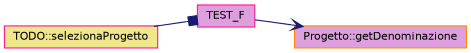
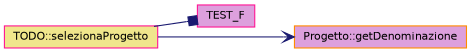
  digraph {
    rankdir=LR
    node [color=deeppink fillcolor=plum fontname=Helvetica fontsize=10 shape=record style=filled]
    edge [color=midnightblue fontname=Helvetica fontsize=10 labelfontname=Helvetica labelfontsize=10 style=solid]
    n1 [fontcolor=black height=0.2 label=TEST_F width=0.4]
    n2 [color=darkorange height=0.2 label="Progetto::getDenominazione" width=0.4]
    n3 [fillcolor=khaki height=0.2 label="TODO::selezionaProgetto" width=0.4]
-   n1 -> n2 [arrowhead=vee]
+   n3 -> n2 [arrowhead=vee]
    n3 -> n1 [arrowhead=box]
  }
